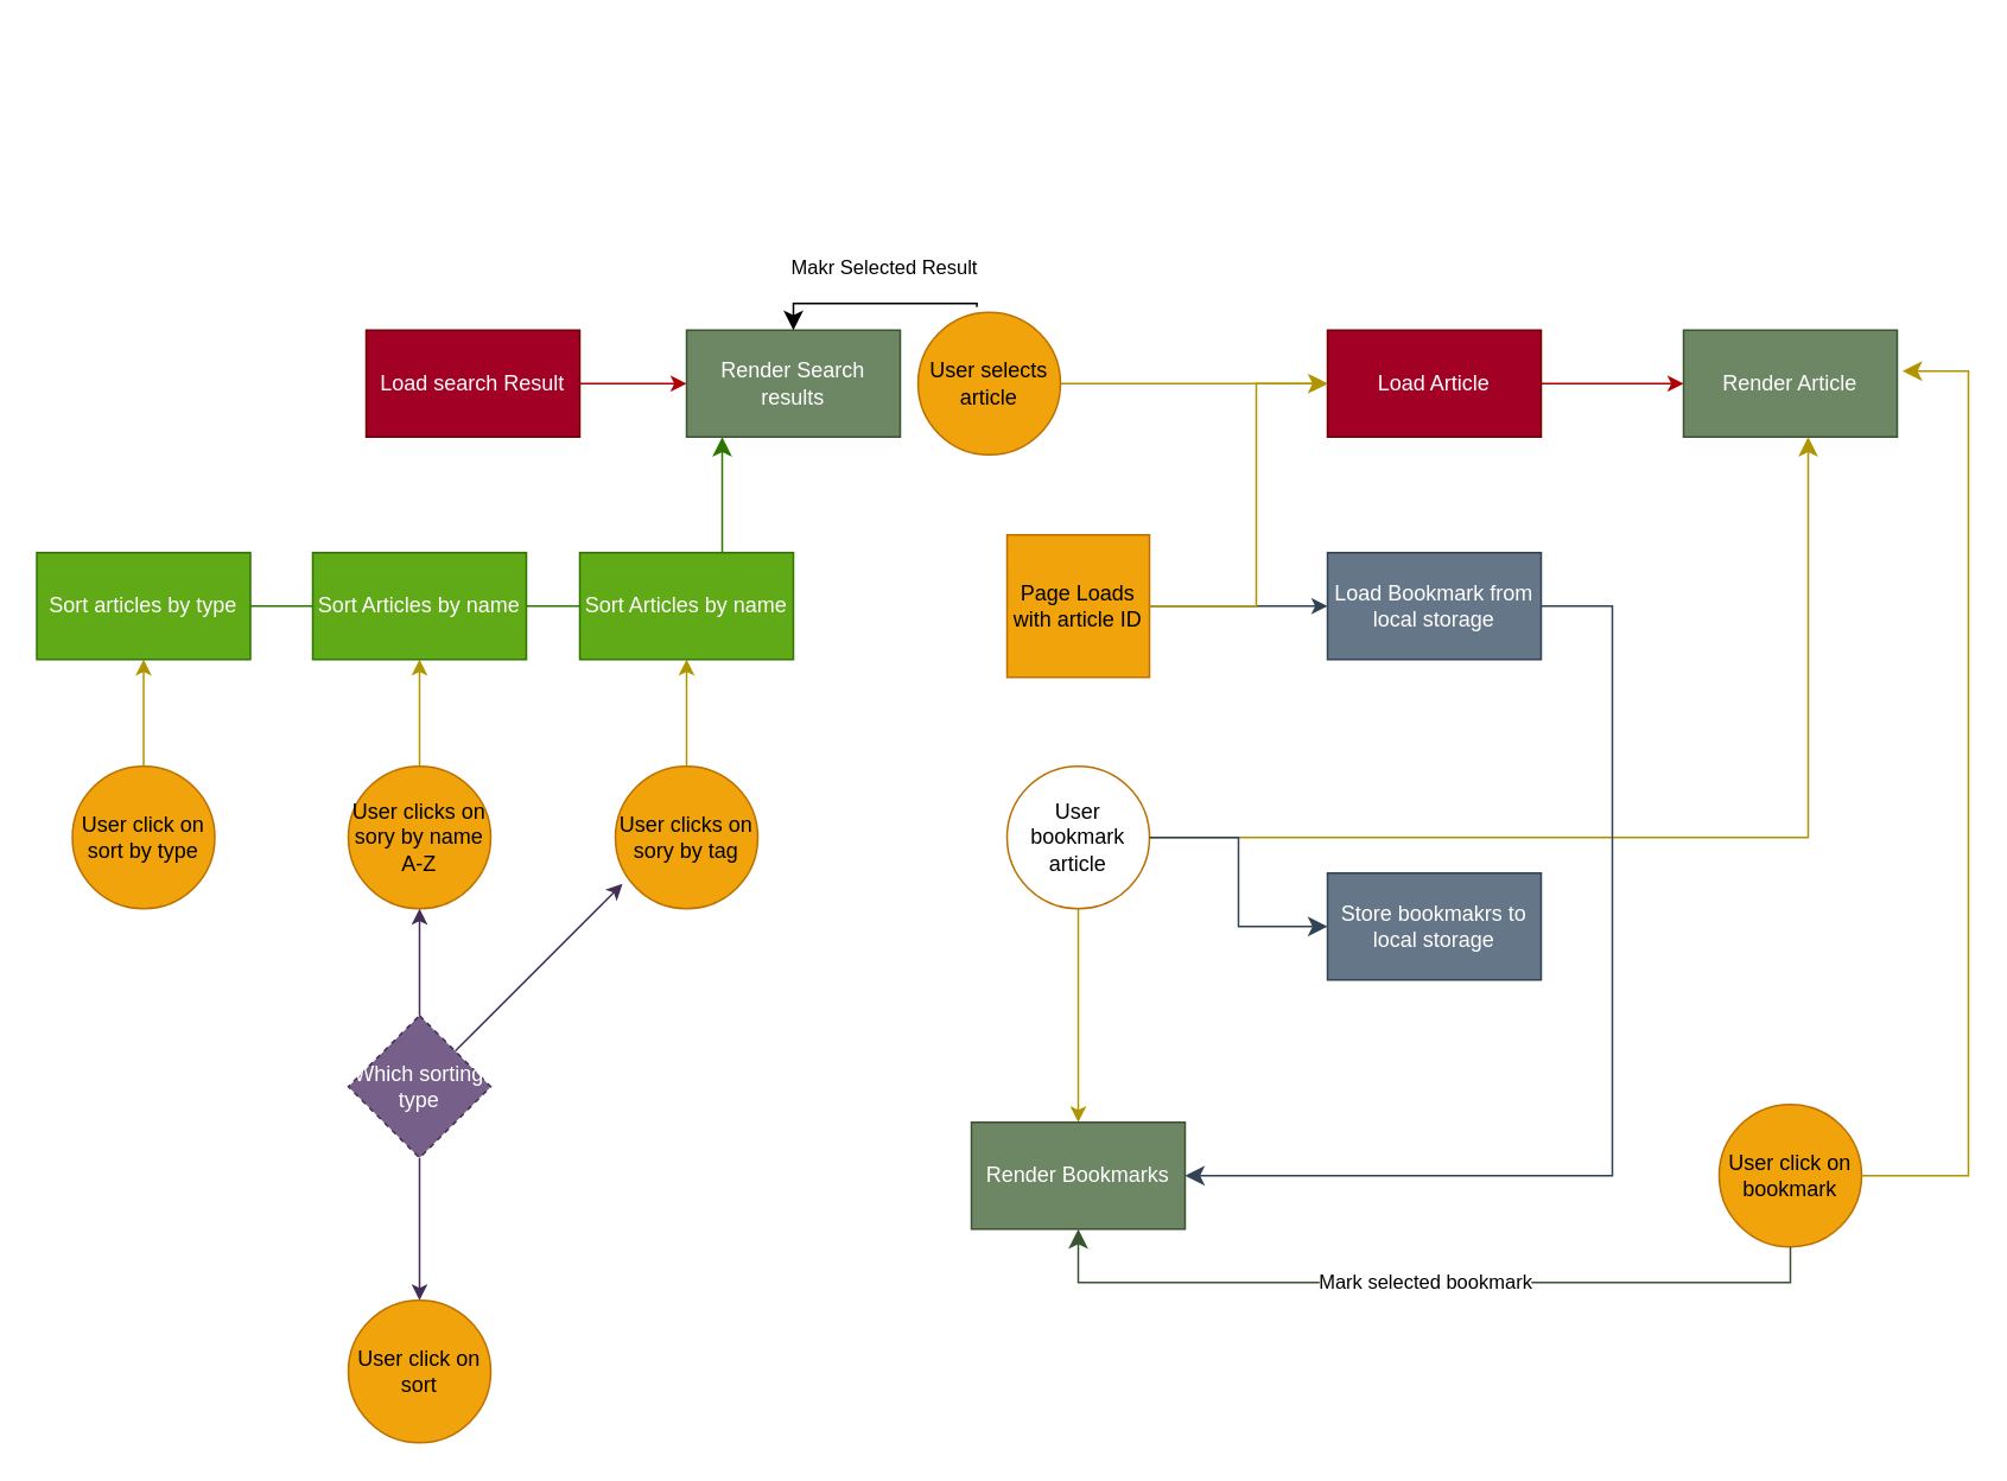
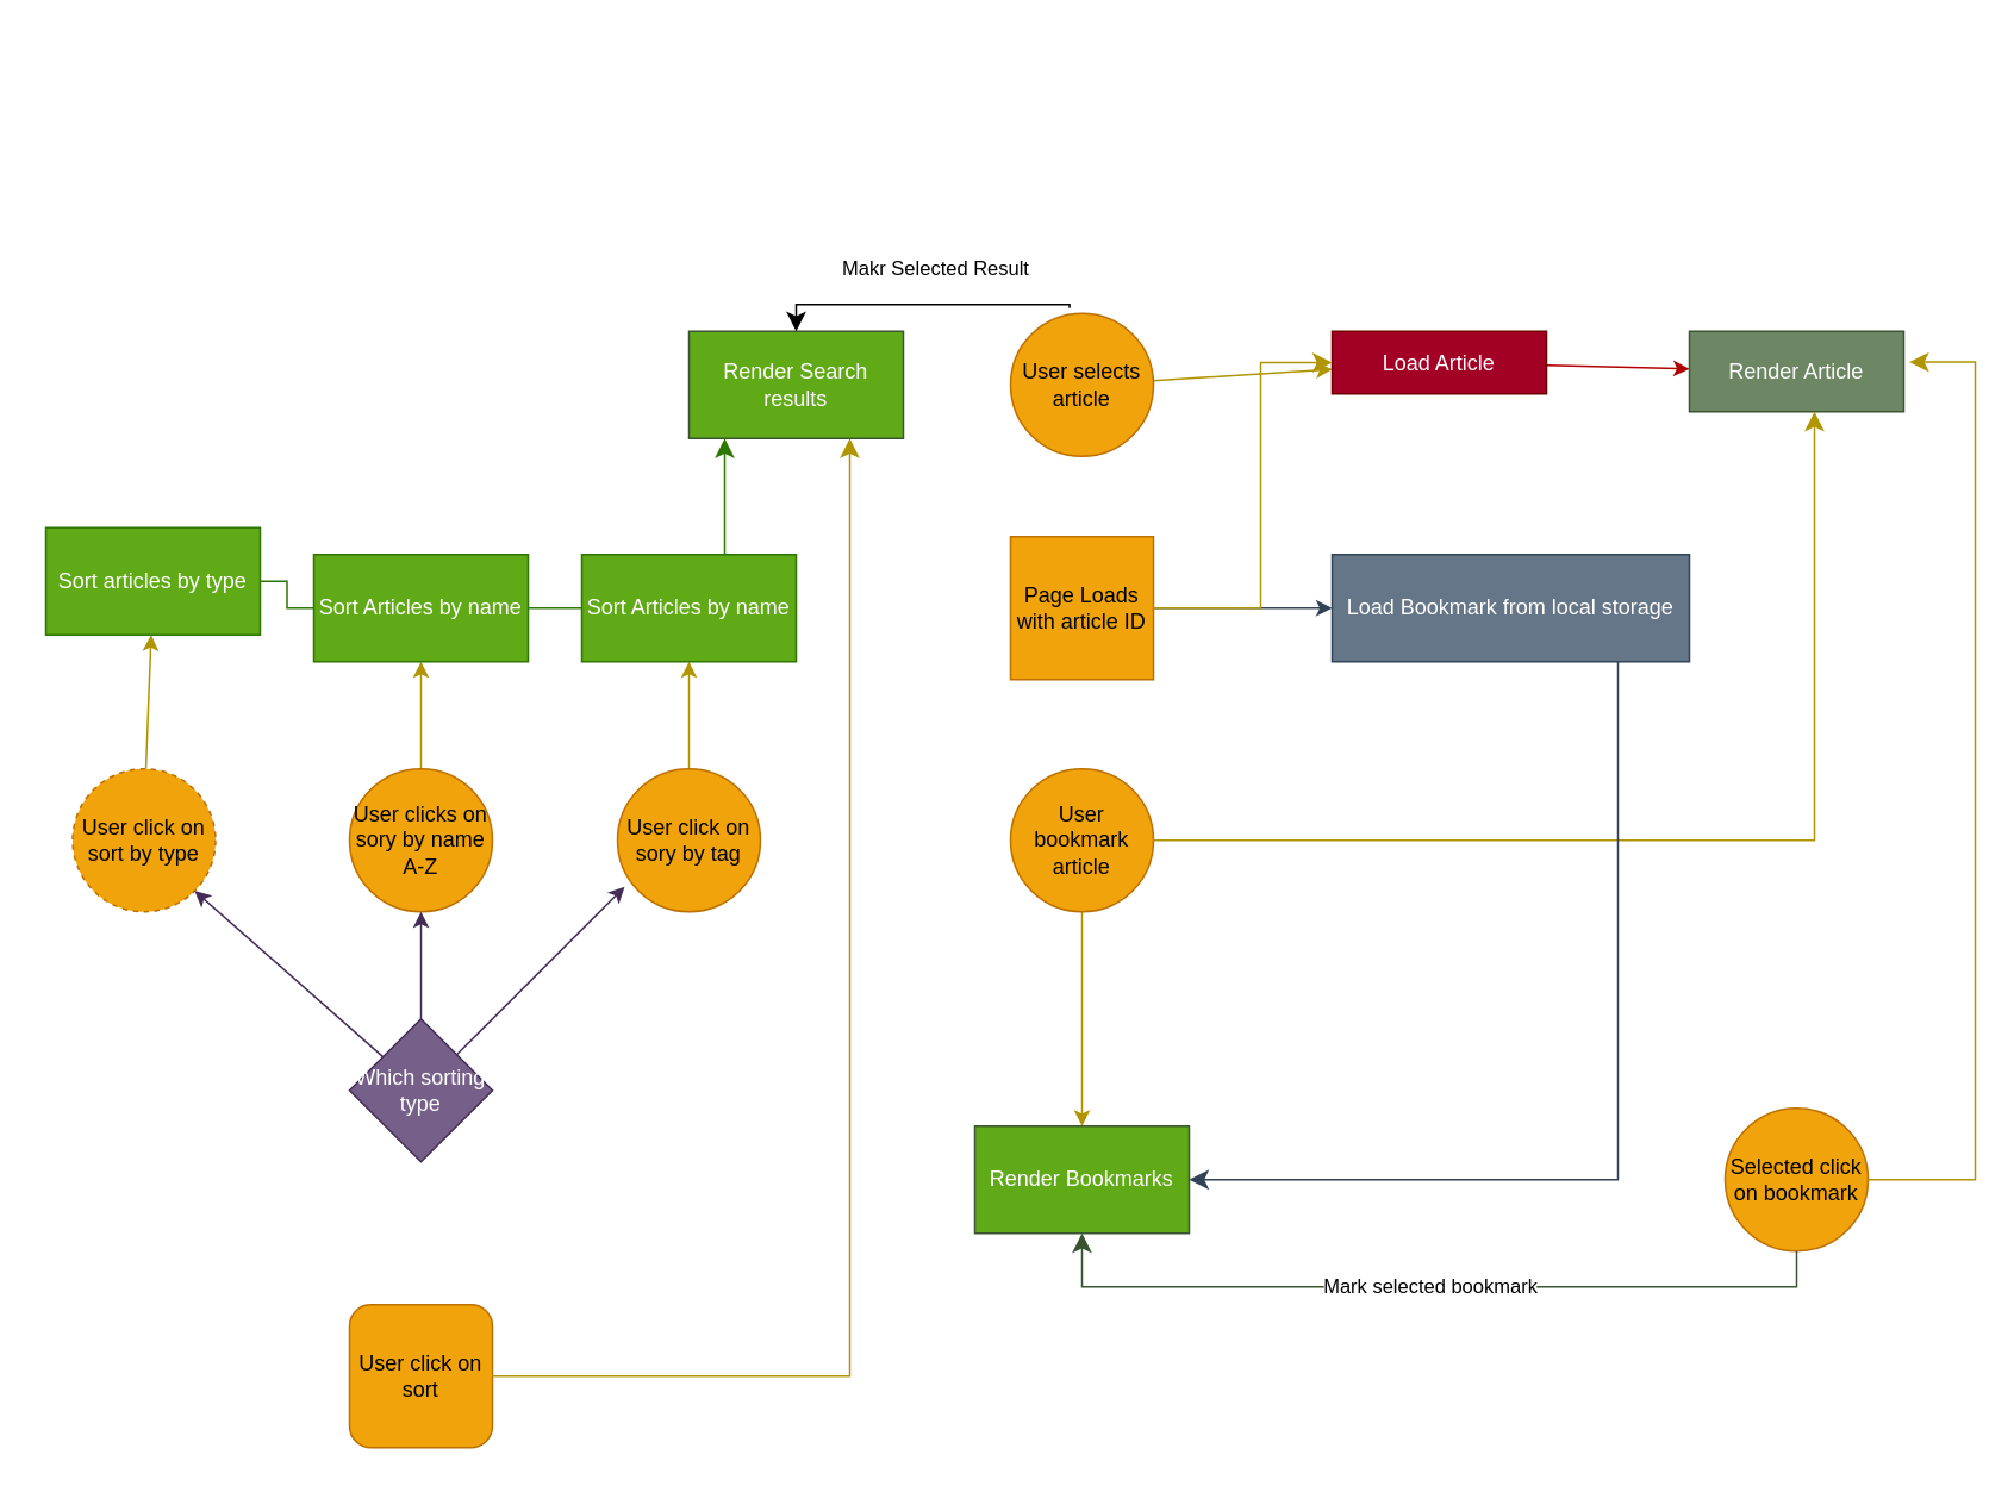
  <mxCell id="0" />
  <mxCell id="1" parent="0" />
- <mxCell id="2" style="edgeStyle=none;html=1;fillColor=#e51400;strokeColor=#B20000;" edge="1" parent="1" source="3" target="4"><mxGeometry relative="1" as="geometry" /></mxCell>
- <mxCell id="3" value="Load search Result" style="rounded=0;whiteSpace=wrap;html=1;fillColor=#a20025;fontColor=#ffffff;strokeColor=#6F0000;" vertex="1" parent="1"><mxGeometry x="205" y="185" width="120" height="60" as="geometry" /></mxCell>
- <mxCell id="4" value="Render Search results" style="rounded=0;whiteSpace=wrap;html=1;fillColor=#6d8764;fontColor=#ffffff;strokeColor=#3A5431;" vertex="1" parent="1"><mxGeometry x="385" y="185" width="120" height="60" as="geometry" /></mxCell>
+ <mxCell id="4" value="Render Search results" style="rounded=0;whiteSpace=wrap;html=1;fillColor=#60a917;fontColor=#ffffff;strokeColor=#3A5431;" vertex="1" parent="1"><mxGeometry x="385" y="185" width="120" height="60" as="geometry" /></mxCell>
  <mxCell id="5" value="" style="edgeStyle=none;html=1;fillColor=#e3c800;strokeColor=#B09500;" edge="1" parent="1" source="6" target="8"><mxGeometry relative="1" as="geometry" /></mxCell>
- <mxCell id="6" value="User selects article" style="ellipse;whiteSpace=wrap;html=1;fillColor=#f0a30a;strokeColor=#BD7000;fontColor=#000000;rounded=0;" vertex="1" parent="1"><mxGeometry x="515" y="175" width="80" height="80" as="geometry" /></mxCell>
+ <mxCell id="6" value="User selects article" style="ellipse;whiteSpace=wrap;html=1;fillColor=#f0a30a;strokeColor=#BD7000;fontColor=#000000;rounded=0;" vertex="1" parent="1"><mxGeometry x="565" y="175" width="80" height="80" as="geometry" /></mxCell>
  <mxCell id="7" value="" style="edgeStyle=none;html=1;fillColor=#e51400;strokeColor=#B20000;" edge="1" parent="1" source="8" target="31"><mxGeometry relative="1" as="geometry" /></mxCell>
- <mxCell id="8" value="Load Article" style="whiteSpace=wrap;html=1;fillColor=#a20025;strokeColor=#6F0000;fontColor=#ffffff;rounded=0;" vertex="1" parent="1"><mxGeometry x="745" y="185" width="120" height="60" as="geometry" /></mxCell>
+ <mxCell id="8" value="Load Article" style="whiteSpace=wrap;html=1;fillColor=#a20025;strokeColor=#6F0000;fontColor=#ffffff;rounded=0;" vertex="1" parent="1"><mxGeometry x="745" y="185" width="120" height="35" as="geometry" /></mxCell>
  <mxCell id="9" value="" style="edgeStyle=elbowEdgeStyle;elbow=horizontal;endArrow=classic;html=1;curved=0;rounded=0;endSize=8;startSize=8;fillColor=#60a917;strokeColor=#2D7600;startArrow=none;" edge="1" parent="1" source="16" target="4"><mxGeometry width="50" height="50" relative="1" as="geometry"><mxPoint x="140" y="350" as="sourcePoint" /><mxPoint x="190" y="300" as="targetPoint" /><Array as="points"><mxPoint x="405" y="260" /><mxPoint x="375" y="250" /><mxPoint x="365" y="260" /><mxPoint x="305" y="240" /><mxPoint x="235" y="340" /><mxPoint x="355" y="310" /><mxPoint x="375" y="290" /></Array></mxGeometry></mxCell>
  <mxCell id="10" value="" style="edgeStyle=none;html=1;fillColor=#e3c800;strokeColor=#B09500;" edge="1" parent="1" source="11" target="12"><mxGeometry relative="1" as="geometry" /></mxCell>
- <mxCell id="11" value="User click on sort by type" style="ellipse;whiteSpace=wrap;html=1;fillColor=#f0a30a;strokeColor=#BD7000;fontColor=#000000;rounded=0;" vertex="1" parent="1"><mxGeometry x="40" y="430" width="80" height="80" as="geometry" /></mxCell>
- <mxCell id="12" value="Sort articles by type" style="whiteSpace=wrap;html=1;fillColor=#60a917;strokeColor=#2D7600;fontColor=#ffffff;rounded=0;" vertex="1" parent="1"><mxGeometry x="20" y="310" width="120" height="60" as="geometry" /></mxCell>
+ <mxCell id="11" value="User click on sort by type" style="ellipse;whiteSpace=wrap;html=1;fillColor=#f0a30a;strokeColor=#BD7000;fontColor=#000000;rounded=0;dashed=1;" vertex="1" parent="1"><mxGeometry x="40" y="430" width="80" height="80" as="geometry" /></mxCell>
+ <mxCell id="12" value="Sort articles by type" style="whiteSpace=wrap;html=1;fillColor=#60a917;strokeColor=#2D7600;fontColor=#ffffff;rounded=0;" vertex="1" parent="1"><mxGeometry x="25" y="295" width="120" height="60" as="geometry" /></mxCell>
  <mxCell id="13" value="" style="edgeStyle=none;html=1;fillColor=#e3c800;strokeColor=#B09500;" edge="1" parent="1" source="14" target="16"><mxGeometry relative="1" as="geometry" /></mxCell>
  <mxCell id="14" value="User clicks on sory by name&lt;br&gt;A-Z" style="ellipse;whiteSpace=wrap;html=1;fillColor=#f0a30a;strokeColor=#BD7000;fontColor=#000000;rounded=0;" vertex="1" parent="1"><mxGeometry x="195" y="430" width="80" height="80" as="geometry" /></mxCell>
  <mxCell id="15" value="" style="edgeStyle=elbowEdgeStyle;elbow=horizontal;endArrow=none;html=1;curved=0;rounded=0;endSize=8;startSize=8;fillColor=#60a917;strokeColor=#2D7600;" edge="1" parent="1" source="12" target="16"><mxGeometry width="50" height="50" relative="1" as="geometry"><mxPoint x="140" y="340" as="sourcePoint" /><mxPoint x="385" y="215" as="targetPoint" /><Array as="points" /></mxGeometry></mxCell>
  <mxCell id="16" value="Sort Articles by name" style="whiteSpace=wrap;html=1;fillColor=#60a917;strokeColor=#2D7600;fontColor=#ffffff;rounded=0;" vertex="1" parent="1"><mxGeometry x="175" y="310" width="120" height="60" as="geometry" /></mxCell>
  <mxCell id="17" value="" style="edgeStyle=none;html=1;fillColor=#e3c800;strokeColor=#B09500;" edge="1" parent="1" source="18" target="19"><mxGeometry relative="1" as="geometry" /></mxCell>
- <mxCell id="18" value="User clicks on sory by tag" style="ellipse;whiteSpace=wrap;html=1;fillColor=#f0a30a;strokeColor=#BD7000;fontColor=#000000;rounded=0;" vertex="1" parent="1"><mxGeometry x="345" y="430" width="80" height="80" as="geometry" /></mxCell>
+ <mxCell id="18" value="User click on sory by tag" style="ellipse;whiteSpace=wrap;html=1;fillColor=#f0a30a;strokeColor=#BD7000;fontColor=#000000;rounded=0;" vertex="1" parent="1"><mxGeometry x="345" y="430" width="80" height="80" as="geometry" /></mxCell>
  <mxCell id="19" value="Sort Articles by name" style="whiteSpace=wrap;html=1;fillColor=#60a917;strokeColor=#2D7600;fontColor=#ffffff;rounded=0;" vertex="1" parent="1"><mxGeometry x="325" y="310" width="120" height="60" as="geometry" /></mxCell>
  <mxCell id="20" value="" style="edgeStyle=none;html=1;fillColor=#76608a;strokeColor=#432D57;" edge="1" parent="1" source="24" target="14"><mxGeometry relative="1" as="geometry" /></mxCell>
  <mxCell id="21" style="edgeStyle=none;html=1;entryX=0.05;entryY=0.825;entryDx=0;entryDy=0;entryPerimeter=0;fillColor=#76608a;strokeColor=#432D57;" edge="1" parent="1" source="24" target="18"><mxGeometry relative="1" as="geometry" /></mxCell>
- <mxCell id="23" value="" style="edgeStyle=none;html=1;fillColor=#76608a;strokeColor=#432D57;" edge="1" parent="1" source="24" target="25"><mxGeometry relative="1" as="geometry" /></mxCell>
- <mxCell id="24" value="Which sorting type" style="rhombus;whiteSpace=wrap;html=1;fillColor=#76608a;fontColor=#ffffff;strokeColor=#432D57;dashed=1;" vertex="1" parent="1"><mxGeometry x="195" y="570" width="80" height="80" as="geometry" /></mxCell>
- <mxCell id="25" value="User click on sort" style="ellipse;whiteSpace=wrap;html=1;fillColor=#f0a30a;strokeColor=#BD7000;fontColor=#000000;" vertex="1" parent="1"><mxGeometry x="195" y="730" width="80" height="80" as="geometry" /></mxCell>
+ <mxCell id="22" style="edgeStyle=none;html=1;entryX=1;entryY=1;entryDx=0;entryDy=0;fillColor=#76608a;strokeColor=#432D57;" edge="1" parent="1" source="24" target="11"><mxGeometry relative="1" as="geometry" /></mxCell>
+ <mxCell id="24" value="Which sorting type" style="rhombus;whiteSpace=wrap;html=1;fillColor=#76608a;fontColor=#ffffff;strokeColor=#432D57;" vertex="1" parent="1"><mxGeometry x="195" y="570" width="80" height="80" as="geometry" /></mxCell>
+ <mxCell id="25" value="User click on sort" style="whiteSpace=wrap;html=1;fillColor=#f0a30a;strokeColor=#BD7000;fontColor=#000000;rounded=1;" vertex="1" parent="1"><mxGeometry x="195" y="730" width="80" height="80" as="geometry" /></mxCell>
+ <mxCell id="26" value="" style="edgeStyle=elbowEdgeStyle;elbow=horizontal;endArrow=classic;html=1;curved=0;rounded=0;endSize=8;startSize=8;exitX=1;exitY=0.5;exitDx=0;exitDy=0;fillColor=#e3c800;strokeColor=#B09500;" edge="1" parent="1" source="25" target="4"><mxGeometry width="50" height="50" relative="1" as="geometry"><mxPoint x="395" y="770" as="sourcePoint" /><mxPoint x="445" y="720" as="targetPoint" /><Array as="points"><mxPoint x="475" y="420" /></Array></mxGeometry></mxCell>
  <mxCell id="27" style="edgeStyle=none;html=1;fillColor=#647687;strokeColor=#314354;" edge="1" parent="1" source="28" target="32"><mxGeometry relative="1" as="geometry"><mxPoint x="805" y="340" as="targetPoint" /></mxGeometry></mxCell>
  <mxCell id="28" value="Page Loads with article ID" style="whiteSpace=wrap;html=1;fillColor=#f0a30a;strokeColor=#BD7000;fontColor=#000000;rounded=0;" vertex="1" parent="1"><mxGeometry x="565" y="300" width="80" height="80" as="geometry" /></mxCell>
  <mxCell id="29" value="" style="edgeStyle=elbowEdgeStyle;elbow=horizontal;endArrow=classic;html=1;curved=0;rounded=0;endSize=8;startSize=8;exitX=1;exitY=0.5;exitDx=0;exitDy=0;fillColor=#e3c800;strokeColor=#B09500;" edge="1" parent="1" source="28" target="8"><mxGeometry width="50" height="50" relative="1" as="geometry"><mxPoint x="695" y="350" as="sourcePoint" /><mxPoint x="735" y="240" as="targetPoint" /><Array as="points"><mxPoint x="705" y="340" /></Array></mxGeometry></mxCell>
  <mxCell id="30" value="Makr Selected Result" style="edgeStyle=elbowEdgeStyle;elbow=horizontal;endArrow=classic;html=1;curved=0;rounded=0;endSize=8;startSize=8;exitX=0.413;exitY=-0.037;exitDx=0;exitDy=0;exitPerimeter=0;" edge="1" parent="1" source="6" target="4"><mxGeometry x="-0.095" y="-20" width="50" height="50" relative="1" as="geometry"><mxPoint x="505" y="300" as="sourcePoint" /><mxPoint x="555" y="250" as="targetPoint" /><Array as="points"><mxPoint x="595" y="170" /><mxPoint x="605" y="20" /></Array><mxPoint as="offset" /></mxGeometry></mxCell>
- <mxCell id="31" value="Render Article" style="whiteSpace=wrap;html=1;fillColor=#6d8764;strokeColor=#3A5431;fontColor=#ffffff;rounded=0;" vertex="1" parent="1"><mxGeometry x="945" y="185" width="120" height="60" as="geometry" /></mxCell>
- <mxCell id="32" value="Load Bookmark from local storage" style="rounded=0;whiteSpace=wrap;html=1;fillColor=#647687;fontColor=#ffffff;strokeColor=#314354;" vertex="1" parent="1"><mxGeometry x="745" y="310" width="120" height="60" as="geometry" /></mxCell>
+ <mxCell id="31" value="Render Article" style="whiteSpace=wrap;html=1;fillColor=#6d8764;strokeColor=#3A5431;fontColor=#ffffff;rounded=0;" vertex="1" parent="1"><mxGeometry x="945" y="185" width="120" height="45" as="geometry" /></mxCell>
+ <mxCell id="32" value="Load Bookmark from local storage" style="rounded=0;whiteSpace=wrap;html=1;fillColor=#647687;fontColor=#ffffff;strokeColor=#314354;" vertex="1" parent="1"><mxGeometry x="745" y="310" width="200" height="60" as="geometry" /></mxCell>
  <mxCell id="33" value="" style="edgeStyle=none;html=1;fillColor=#e3c800;strokeColor=#B09500;" edge="1" parent="1" source="34" target="37"><mxGeometry relative="1" as="geometry" /></mxCell>
- <mxCell id="34" value="User bookmark article" style="ellipse;whiteSpace=wrap;html=1;fillColor=#ffffff;strokeColor=#BD7000;fontColor=#000000;rounded=0;" vertex="1" parent="1"><mxGeometry x="565" y="430" width="80" height="80" as="geometry" /></mxCell>
+ <mxCell id="34" value="User bookmark article" style="ellipse;whiteSpace=wrap;html=1;fillColor=#f0a30a;strokeColor=#BD7000;fontColor=#000000;rounded=0;" vertex="1" parent="1"><mxGeometry x="565" y="430" width="80" height="80" as="geometry" /></mxCell>
  <mxCell id="35" value="" style="edgeStyle=elbowEdgeStyle;elbow=horizontal;endArrow=classic;html=1;curved=0;rounded=0;endSize=8;startSize=8;fillColor=#e3c800;strokeColor=#B09500;" edge="1" parent="1" source="34" target="31"><mxGeometry width="50" height="50" relative="1" as="geometry"><mxPoint x="645" y="470" as="sourcePoint" /><mxPoint x="1045" y="470" as="targetPoint" /><Array as="points"><mxPoint x="1015" y="400" /></Array></mxGeometry></mxCell>
- <mxCell id="36" value="Store bookmakrs to local storage" style="whiteSpace=wrap;html=1;fillColor=#647687;strokeColor=#314354;fontColor=#ffffff;rounded=0;" vertex="1" parent="1"><mxGeometry x="745" y="490" width="120" height="60" as="geometry" /></mxCell>
- <mxCell id="37" value="Render Bookmarks&lt;br&gt;" style="whiteSpace=wrap;html=1;fillColor=#6d8764;strokeColor=#3A5431;fontColor=#ffffff;rounded=0;" vertex="1" parent="1"><mxGeometry x="545" y="630" width="120" height="60" as="geometry" /></mxCell>
- <mxCell id="38" value="User click on bookmark" style="ellipse;whiteSpace=wrap;html=1;fillColor=#f0a30a;strokeColor=#BD7000;fontColor=#000000;rounded=0;" vertex="1" parent="1"><mxGeometry x="965" y="620" width="80" height="80" as="geometry" /></mxCell>
- <mxCell id="39" value="" style="edgeStyle=elbowEdgeStyle;elbow=horizontal;endArrow=classic;html=1;curved=0;rounded=0;endSize=8;startSize=8;fillColor=#647687;strokeColor=#314354;" edge="1" parent="1" source="34" target="36"><mxGeometry width="50" height="50" relative="1" as="geometry"><mxPoint x="475" y="470" as="sourcePoint" /><mxPoint x="525" y="420" as="targetPoint" /></mxGeometry></mxCell>
+ <mxCell id="37" value="Render Bookmarks&lt;br&gt;" style="whiteSpace=wrap;html=1;fillColor=#60a917;strokeColor=#3A5431;fontColor=#ffffff;rounded=0;" vertex="1" parent="1"><mxGeometry x="545" y="630" width="120" height="60" as="geometry" /></mxCell>
+ <mxCell id="38" value="Selected click on bookmark" style="ellipse;whiteSpace=wrap;html=1;fillColor=#f0a30a;strokeColor=#BD7000;fontColor=#000000;rounded=0;" vertex="1" parent="1"><mxGeometry x="965" y="620" width="80" height="80" as="geometry" /></mxCell>
  <mxCell id="40" value="" style="edgeStyle=elbowEdgeStyle;elbow=horizontal;endArrow=classic;html=1;curved=0;rounded=0;endSize=8;startSize=8;entryX=1.025;entryY=0.383;entryDx=0;entryDy=0;entryPerimeter=0;fillColor=#e3c800;strokeColor=#B09500;" edge="1" parent="1" source="38" target="31"><mxGeometry width="50" height="50" relative="1" as="geometry"><mxPoint x="1035" y="610" as="sourcePoint" /><mxPoint x="1115" y="210" as="targetPoint" /><Array as="points"><mxPoint x="1105" y="420" /></Array></mxGeometry></mxCell>
  <mxCell id="41" value="" style="edgeStyle=elbowEdgeStyle;elbow=horizontal;endArrow=classic;html=1;curved=0;rounded=0;endSize=8;startSize=8;fillColor=#647687;strokeColor=#314354;" edge="1" parent="1" source="32" target="37"><mxGeometry width="50" height="50" relative="1" as="geometry"><mxPoint x="475" y="470" as="sourcePoint" /><mxPoint x="525" y="420" as="targetPoint" /><Array as="points"><mxPoint x="905" y="560" /></Array></mxGeometry></mxCell>
  <mxCell id="42" value="Mark selected bookmark" style="edgeStyle=elbowEdgeStyle;elbow=horizontal;endArrow=classic;html=1;curved=0;rounded=0;endSize=8;startSize=8;entryX=0.5;entryY=1;entryDx=0;entryDy=0;fillColor=#6d8764;strokeColor=#3A5431;exitX=0.5;exitY=1;exitDx=0;exitDy=0;" edge="1" parent="1" source="38" target="37"><mxGeometry width="50" height="50" relative="1" as="geometry"><mxPoint x="1011" y="750" as="sourcePoint" /><mxPoint x="525" y="420" as="targetPoint" /><Array as="points"><mxPoint x="835" y="720" /></Array></mxGeometry></mxCell>
